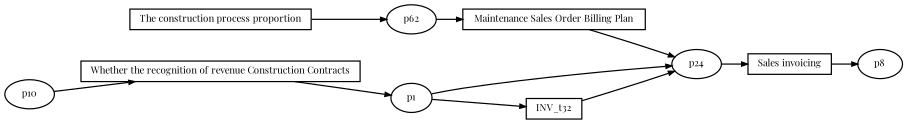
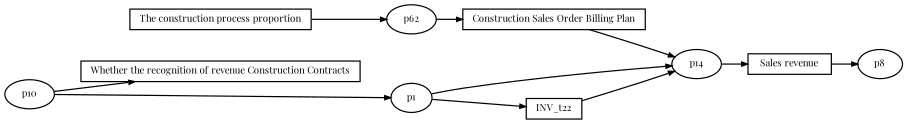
  digraph {
    fontname="Playfair Display"
    fontsize=8
    rankdir=LR
    ranksep=.3
    remincross=true
    node [fontname="Playfair Display" fontsize=8 shape=box]
    edge [arrowsize=0.5 fontname="Playfair Display"]
    n1 [height=.2 label="Whether the recognition of revenue Construction Contracts" width=.2]
    n2 [height=.2 label=p1 shape=oval width=.2]
-   n3 [height=.2 label=p24 shape=oval width=.2]
-   n4 [height=.2 label=INV_t32 width=.2]
-   n5 [height=.2 label="Maintenance Sales Order Billing Plan" width=.2]
-   n6 [height=.2 label="Sales invoicing" width=.2]
+   n3 [height=.2 label=p14 shape=oval width=.2]
+   n4 [height=.2 label=INV_t22 width=.2]
+   n5 [height=.2 label="Construction Sales Order Billing Plan" width=.2]
+   n6 [height=.2 label="Sales revenue" width=.2]
    n7 [height=.2 label="The construction process proportion" width=.2]
    n8 [height=.2 label=p62 shape=oval width=.2]
    n9 [height=.2 label=p8 shape=oval width=.2]
    n10 [height=.2 label=p10 shape=oval width=.2]
-   n1 -> n2
+   n10 -> n2
    n2 -> n3
    n2 -> n4
    n3 -> n6
    n4 -> n3
    n5 -> n3
    n6 -> n9
    n7 -> n8
    n8 -> n5
    n10 -> n1
  }
